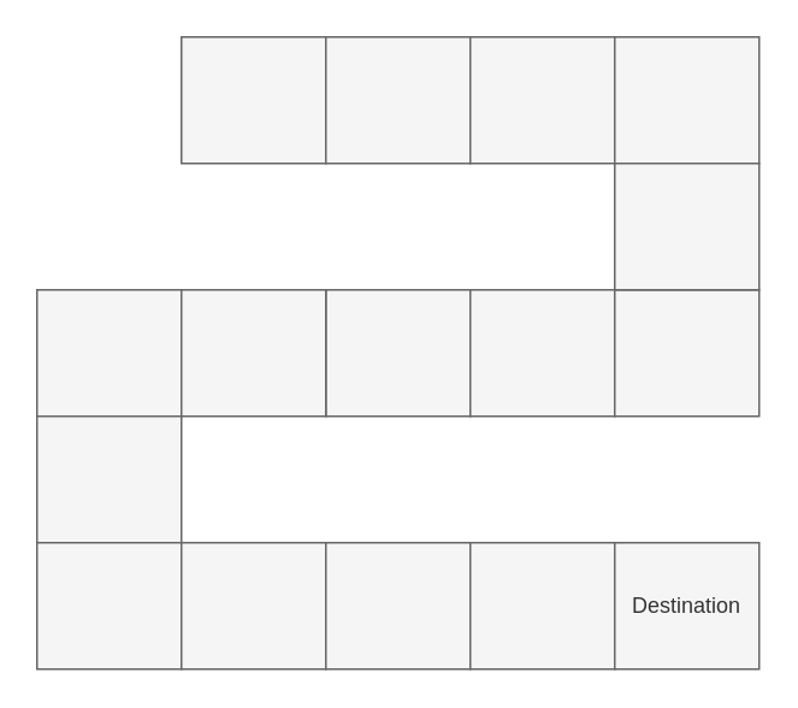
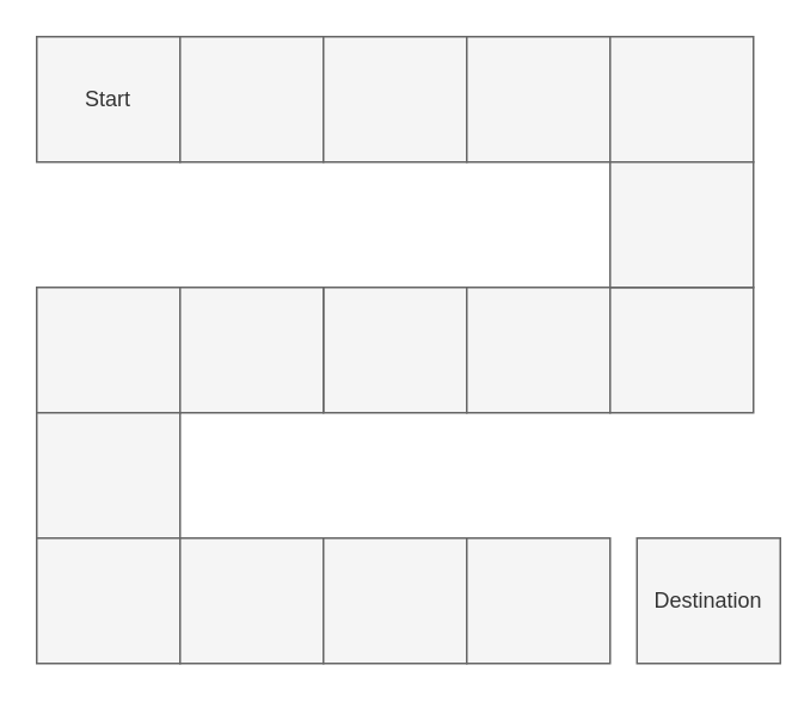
  <mxCell id="0" />
  <mxCell id="1" parent="0" />
+ <mxCell id="2" value="Start" style="rounded=0;whiteSpace=wrap;html=1;fillColor=#f5f5f5;strokeColor=#666666;fontColor=#333333;" vertex="1" parent="1"><mxGeometry x="20" y="20" width="80" height="70" as="geometry" /></mxCell>
  <mxCell id="3" value="" style="rounded=0;whiteSpace=wrap;html=1;fillColor=#f5f5f5;strokeColor=#666666;fontColor=#333333;" vertex="1" parent="1"><mxGeometry x="100" y="20" width="80" height="70" as="geometry" /></mxCell>
  <mxCell id="4" value="" style="rounded=0;whiteSpace=wrap;html=1;fillColor=#f5f5f5;strokeColor=#666666;fontColor=#333333;" vertex="1" parent="1"><mxGeometry x="180" y="20" width="80" height="70" as="geometry" /></mxCell>
  <mxCell id="5" value="" style="rounded=0;whiteSpace=wrap;html=1;fillColor=#f5f5f5;strokeColor=#666666;fontColor=#333333;" vertex="1" parent="1"><mxGeometry x="20" y="160" width="80" height="70" as="geometry" /></mxCell>
  <mxCell id="6" value="" style="rounded=0;whiteSpace=wrap;html=1;fillColor=#f5f5f5;strokeColor=#666666;fontColor=#333333;" vertex="1" parent="1"><mxGeometry x="260" y="20" width="80" height="70" as="geometry" /></mxCell>
  <mxCell id="7" value="" style="rounded=0;whiteSpace=wrap;html=1;fillColor=#f5f5f5;strokeColor=#666666;fontColor=#333333;" vertex="1" parent="1"><mxGeometry x="180" y="160" width="80" height="70" as="geometry" /></mxCell>
  <mxCell id="8" value="" style="rounded=0;whiteSpace=wrap;html=1;fillColor=#f5f5f5;strokeColor=#666666;fontColor=#333333;" vertex="1" parent="1"><mxGeometry x="100" y="160" width="80" height="70" as="geometry" /></mxCell>
  <mxCell id="9" value="" style="rounded=0;whiteSpace=wrap;html=1;fillColor=#f5f5f5;strokeColor=#666666;fontColor=#333333;" vertex="1" parent="1"><mxGeometry x="20" y="230" width="80" height="70" as="geometry" /></mxCell>
  <mxCell id="10" value="" style="rounded=0;whiteSpace=wrap;html=1;fillColor=#f5f5f5;strokeColor=#666666;fontColor=#333333;" vertex="1" parent="1"><mxGeometry x="20" y="300" width="80" height="70" as="geometry" /></mxCell>
  <mxCell id="11" value="" style="rounded=0;whiteSpace=wrap;html=1;fillColor=#f5f5f5;strokeColor=#666666;fontColor=#333333;" vertex="1" parent="1"><mxGeometry x="100" y="300" width="80" height="70" as="geometry" /></mxCell>
  <mxCell id="12" value="" style="rounded=0;whiteSpace=wrap;html=1;fillColor=#f5f5f5;strokeColor=#666666;fontColor=#333333;" vertex="1" parent="1"><mxGeometry x="180" y="300" width="80" height="70" as="geometry" /></mxCell>
  <mxCell id="13" value="" style="rounded=0;whiteSpace=wrap;html=1;fillColor=#f5f5f5;strokeColor=#666666;fontColor=#333333;" vertex="1" parent="1"><mxGeometry x="340" y="20" width="80" height="70" as="geometry" /></mxCell>
  <mxCell id="14" value="" style="rounded=0;whiteSpace=wrap;html=1;fillColor=#f5f5f5;strokeColor=#666666;fontColor=#333333;" vertex="1" parent="1"><mxGeometry x="260" y="160" width="80" height="70" as="geometry" /></mxCell>
  <mxCell id="15" value="" style="rounded=0;whiteSpace=wrap;html=1;fillColor=#f5f5f5;strokeColor=#666666;fontColor=#333333;" vertex="1" parent="1"><mxGeometry x="340" y="160" width="80" height="70" as="geometry" /></mxCell>
  <mxCell id="16" value="" style="rounded=0;whiteSpace=wrap;html=1;fillColor=#f5f5f5;strokeColor=#666666;fontColor=#333333;" vertex="1" parent="1"><mxGeometry x="340" y="90" width="80" height="70" as="geometry" /></mxCell>
  <mxCell id="17" value="" style="rounded=0;whiteSpace=wrap;html=1;fillColor=#f5f5f5;strokeColor=#666666;fontColor=#333333;" vertex="1" parent="1"><mxGeometry x="260" y="300" width="80" height="70" as="geometry" /></mxCell>
- <mxCell id="18" value="Destination" style="rounded=0;whiteSpace=wrap;html=1;fillColor=#f5f5f5;strokeColor=#666666;fontColor=#333333;" vertex="1" parent="1"><mxGeometry x="340" y="300" width="80" height="70" as="geometry" /></mxCell>
+ <mxCell id="18" value="Destination" style="rounded=0;whiteSpace=wrap;html=1;fillColor=#f5f5f5;strokeColor=#666666;fontColor=#333333;" vertex="1" parent="1"><mxGeometry x="355" y="300" width="80" height="70" as="geometry" /></mxCell>
